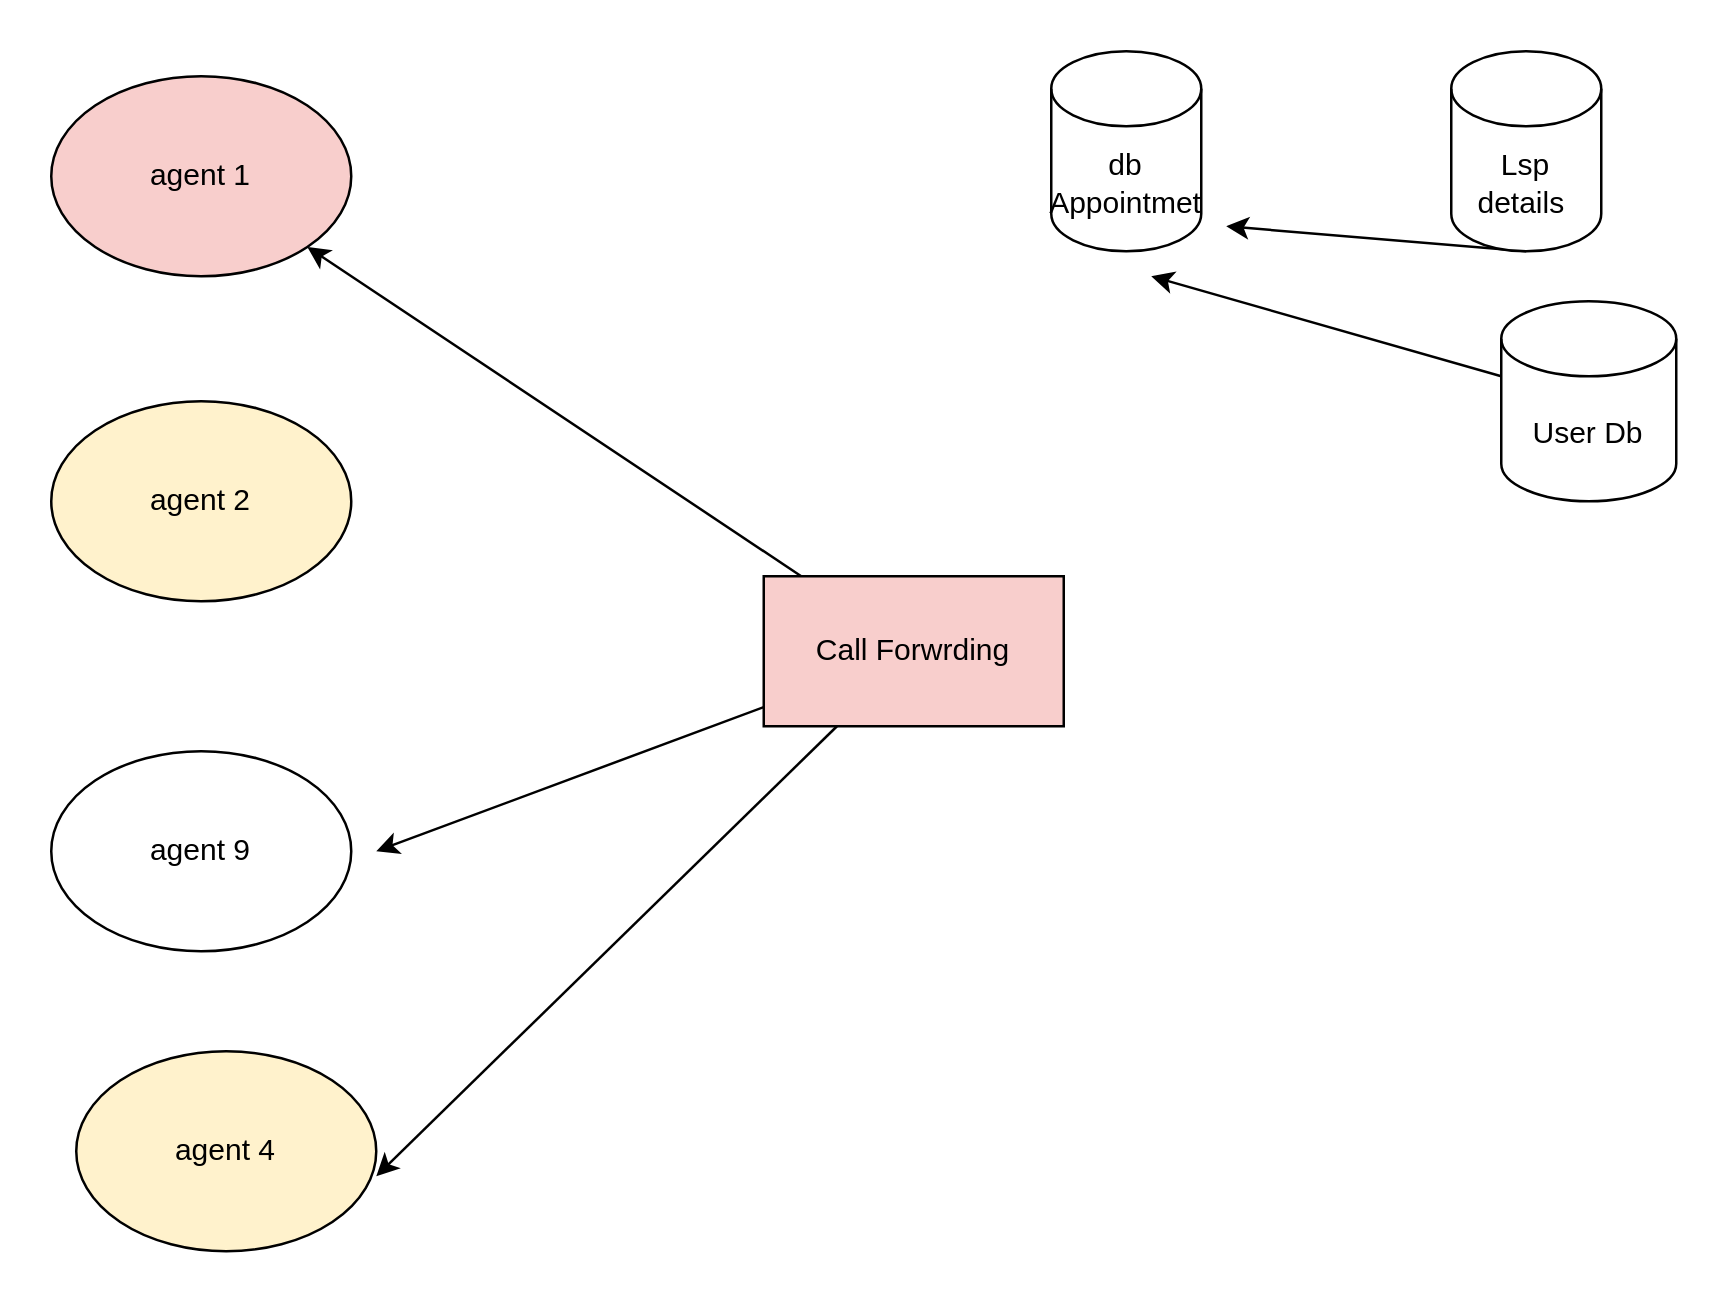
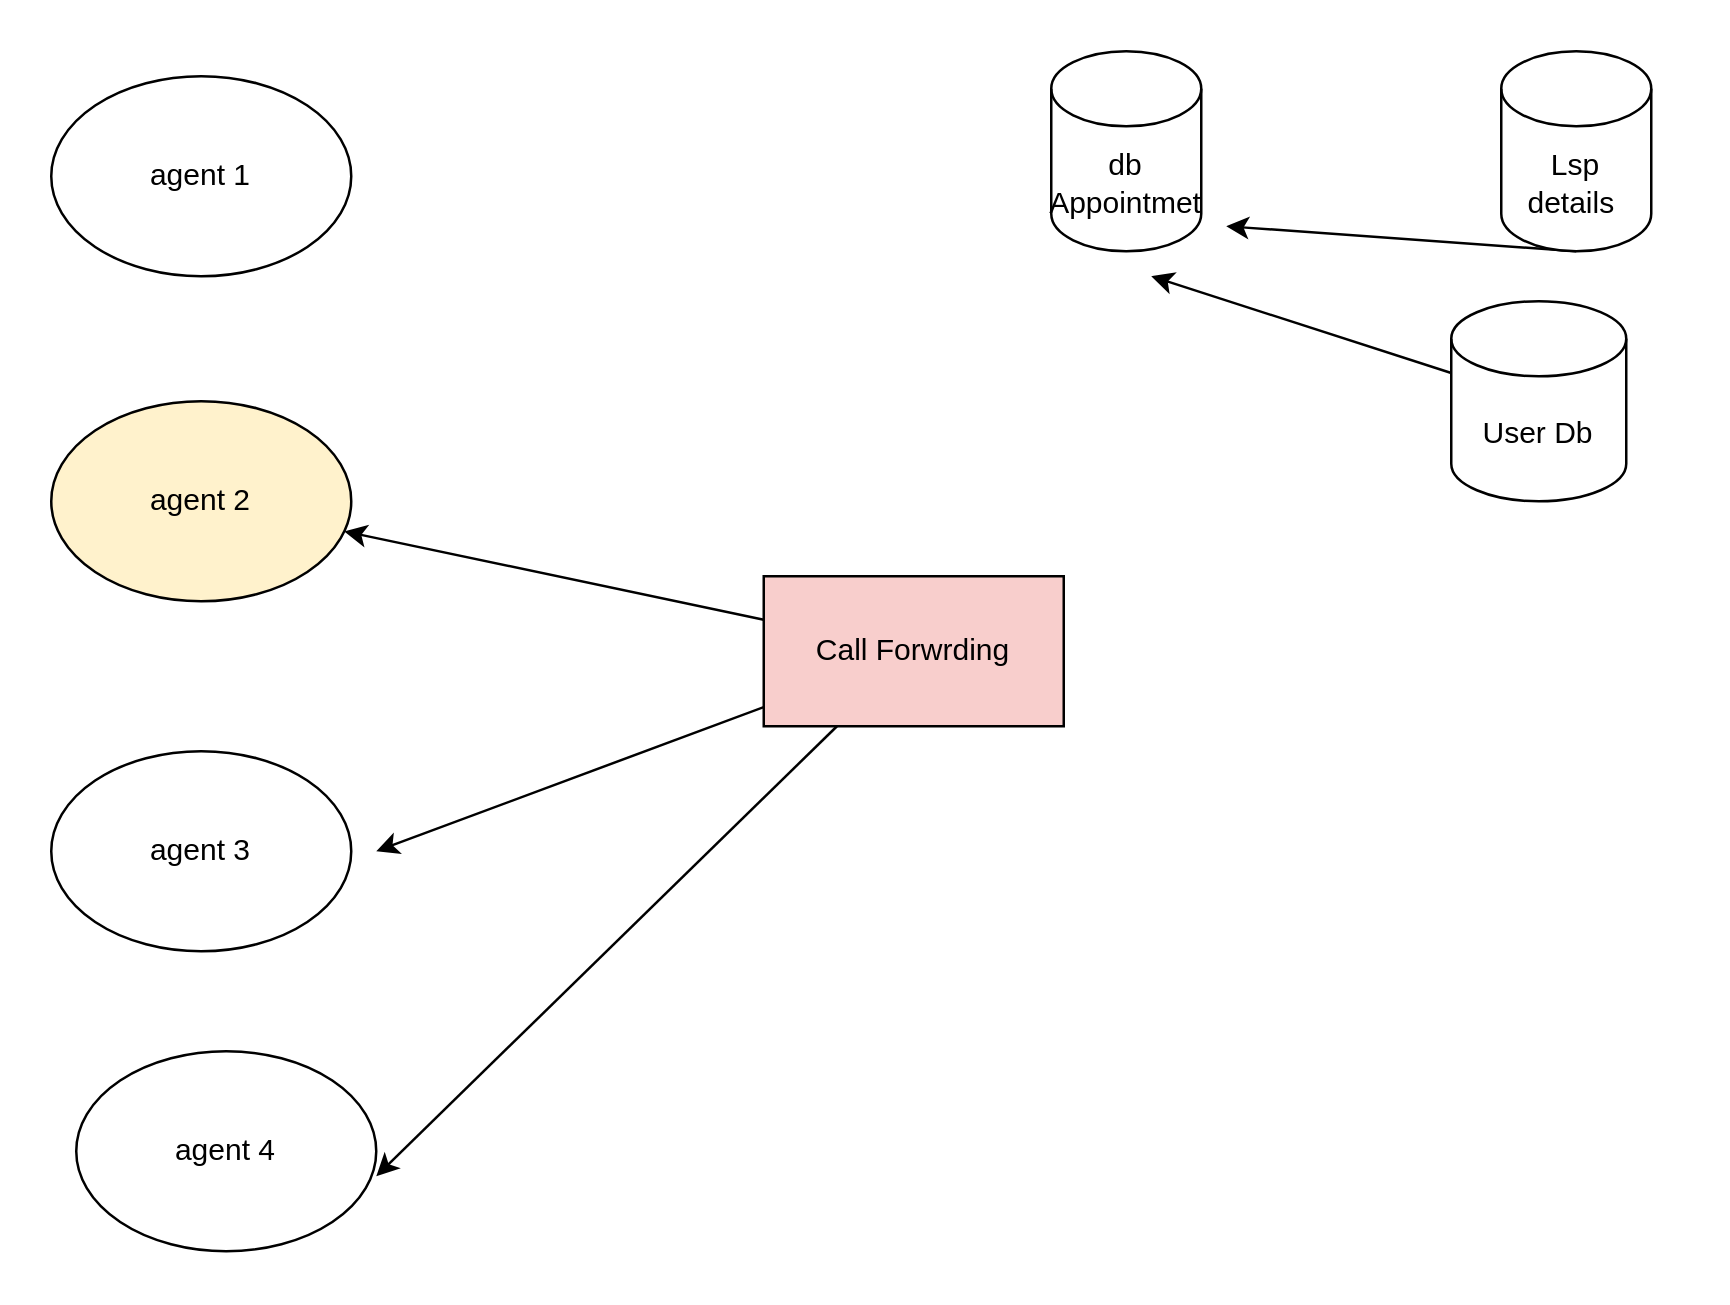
  <mxCell id="0" />
  <mxCell id="1" parent="0" />
- <mxCell id="2" value="agent 1" style="ellipse;whiteSpace=wrap;html=1;fillColor=#f8cecc;" vertex="1" parent="1"><mxGeometry x="20" y="30" width="120" height="80" as="geometry" /></mxCell>
+ <mxCell id="2" value="agent 1" style="ellipse;whiteSpace=wrap;html=1;" vertex="1" parent="1"><mxGeometry x="20" y="30" width="120" height="80" as="geometry" /></mxCell>
  <mxCell id="3" value="agent 2" style="ellipse;whiteSpace=wrap;html=1;fillColor=#fff2cc;" vertex="1" parent="1"><mxGeometry x="20" y="160" width="120" height="80" as="geometry" /></mxCell>
- <mxCell id="4" value="agent 9" style="ellipse;whiteSpace=wrap;html=1;" vertex="1" parent="1"><mxGeometry x="20" y="300" width="120" height="80" as="geometry" /></mxCell>
- <mxCell id="5" value="agent 4" style="ellipse;whiteSpace=wrap;html=1;fillColor=#fff2cc;" vertex="1" parent="1"><mxGeometry x="30" y="420" width="120" height="80" as="geometry" /></mxCell>
+ <mxCell id="4" value="agent 3" style="ellipse;whiteSpace=wrap;html=1;" vertex="1" parent="1"><mxGeometry x="20" y="300" width="120" height="80" as="geometry" /></mxCell>
+ <mxCell id="5" value="agent 4" style="ellipse;whiteSpace=wrap;html=1;" vertex="1" parent="1"><mxGeometry x="30" y="420" width="120" height="80" as="geometry" /></mxCell>
  <mxCell id="6" value="db&lt;br&gt;Appointmet" style="shape=cylinder3;whiteSpace=wrap;html=1;boundedLbl=1;backgroundOutline=1;size=15;" vertex="1" parent="1"><mxGeometry x="420" y="20" width="60" height="80" as="geometry" /></mxCell>
  <mxCell id="7" style="edgeStyle=none;html=1;exitX=0.5;exitY=1;exitDx=0;exitDy=0;exitPerimeter=0;" edge="1" parent="1" source="8"><mxGeometry relative="1" as="geometry"><mxPoint x="490" y="90" as="targetPoint" /></mxGeometry></mxCell>
- <mxCell id="8" value="Lsp details&amp;nbsp;" style="shape=cylinder3;whiteSpace=wrap;html=1;boundedLbl=1;backgroundOutline=1;size=15;" vertex="1" parent="1"><mxGeometry x="580" y="20" width="60" height="80" as="geometry" /></mxCell>
+ <mxCell id="8" value="Lsp details&amp;nbsp;" style="shape=cylinder3;whiteSpace=wrap;html=1;boundedLbl=1;backgroundOutline=1;size=15;" vertex="1" parent="1"><mxGeometry x="600" y="20" width="60" height="80" as="geometry" /></mxCell>
  <mxCell id="9" style="edgeStyle=none;html=1;" edge="1" parent="1" source="10"><mxGeometry relative="1" as="geometry"><mxPoint x="460" y="110" as="targetPoint" /></mxGeometry></mxCell>
- <mxCell id="10" value="User Db" style="shape=cylinder3;whiteSpace=wrap;html=1;boundedLbl=1;backgroundOutline=1;size=15;" vertex="1" parent="1"><mxGeometry x="600" y="120" width="70" height="80" as="geometry" /></mxCell>
- <mxCell id="11" style="edgeStyle=none;html=1;" edge="1" parent="1" source="15" target="2"><mxGeometry relative="1" as="geometry" /></mxCell>
+ <mxCell id="10" value="User Db" style="shape=cylinder3;whiteSpace=wrap;html=1;boundedLbl=1;backgroundOutline=1;size=15;" vertex="1" parent="1"><mxGeometry x="580" y="120" width="70" height="80" as="geometry" /></mxCell>
+ <mxCell id="12" style="edgeStyle=none;html=1;" edge="1" parent="1" source="15" target="3"><mxGeometry relative="1" as="geometry" /></mxCell>
  <mxCell id="13" style="edgeStyle=none;html=1;" edge="1" parent="1" source="15"><mxGeometry relative="1" as="geometry"><mxPoint x="150" y="340" as="targetPoint" /></mxGeometry></mxCell>
  <mxCell id="14" style="edgeStyle=none;html=1;" edge="1" parent="1" source="15"><mxGeometry relative="1" as="geometry"><mxPoint x="150" y="470" as="targetPoint" /></mxGeometry></mxCell>
  <mxCell id="15" value="Call Forwrding" style="rounded=0;whiteSpace=wrap;html=1;fillColor=#f8cecc;" vertex="1" parent="1"><mxGeometry x="305" y="230" width="120" height="60" as="geometry" /></mxCell>
